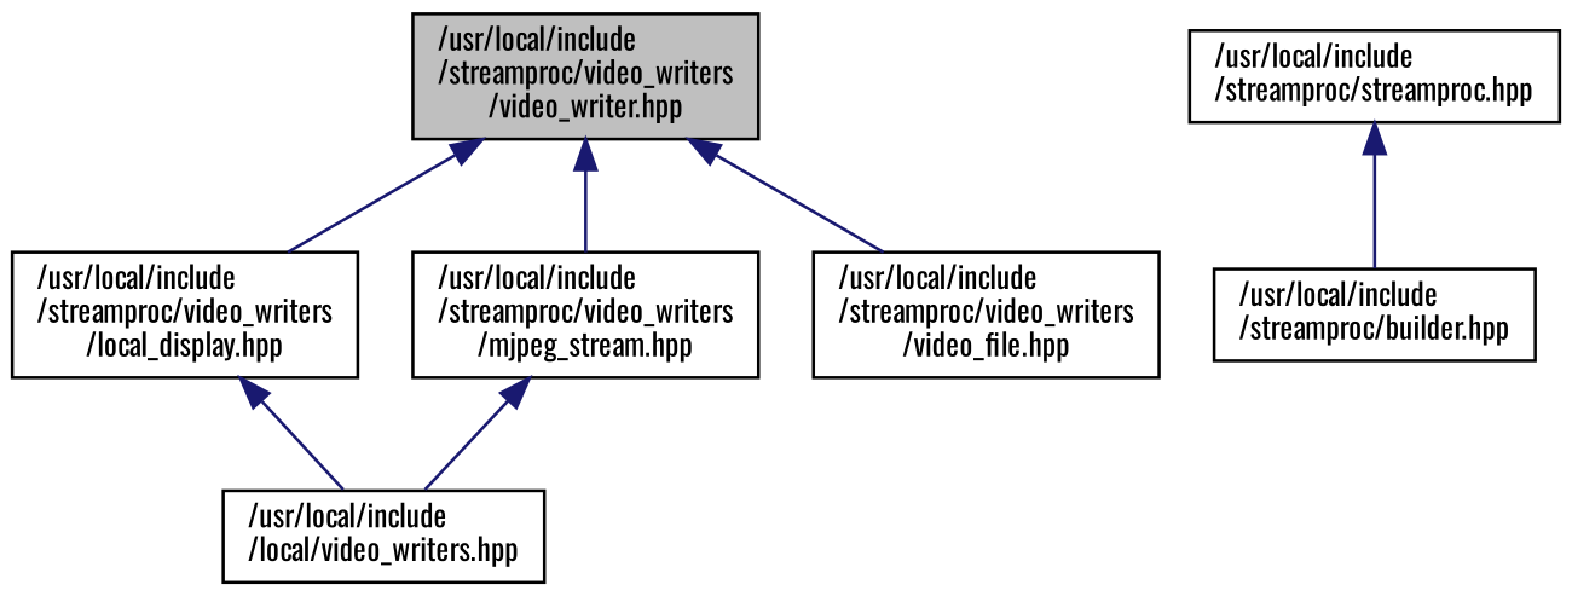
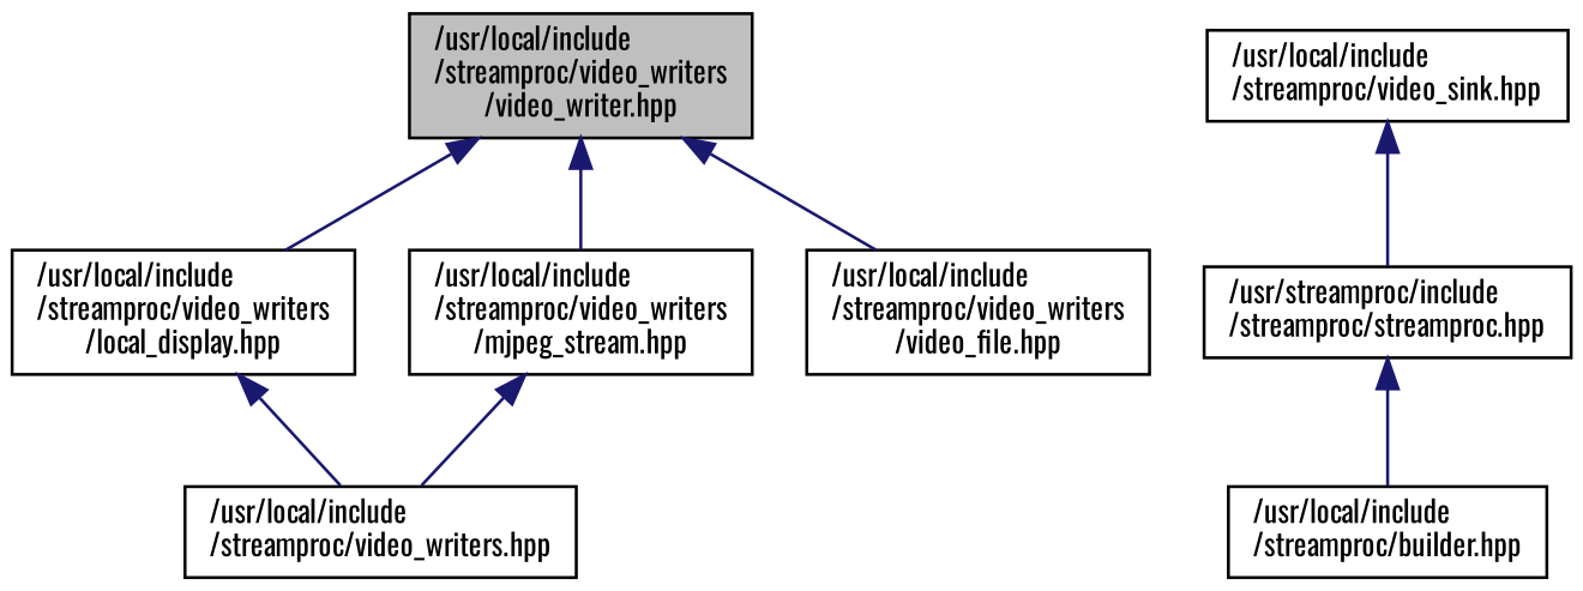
  digraph {
    fontname=Oswald
    node [color=black fillcolor=white fontname=Oswald fontsize=10 shape=record style=filled]
    edge [color=midnightblue dir=back fontname=Oswald fontsize=10 labelfontname=Helvetica labelfontsize=10 style=solid]
    n1 [fillcolor=grey75 fontcolor=black height=0.2 label="/usr/local/include\l/streamproc/video_writers\l/video_writer.hpp" width=0.4]
    n2 [height=0.2 label="/usr/local/include\l/streamproc/video_writers\l/local_display.hpp" width=0.4]
    n3 [height=0.2 label="/usr/local/include\l/streamproc/video_writers\l/mjpeg_stream.hpp" width=0.4]
    n4 [height=0.2 label="/usr/local/include\l/streamproc/video_writers\l/video_file.hpp" width=0.4]
-   n5 [height=0.2 label="/usr/local/include\l/local/video_writers.hpp" width=0.4]
-   n7 [height=0.2 label="/usr/local/include\l/streamproc/streamproc.hpp" width=0.4]
+   n5 [height=0.2 label="/usr/local/include\l/streamproc/video_writers.hpp" width=0.4]
+   n6 [height=0.2 label="/usr/local/include\l/streamproc/video_sink.hpp" width=0.4]
+   n7 [height=0.2 label="/usr/streamproc/include\l/streamproc/streamproc.hpp" width=0.4]
    n8 [height=0.2 label="/usr/local/include\l/streamproc/builder.hpp" width=0.4]
    n1 -> n2
    n1 -> n3
    n1 -> n4
    n2 -> n5
    n3 -> n5
+   n6 -> n7
    n7 -> n8
  }
